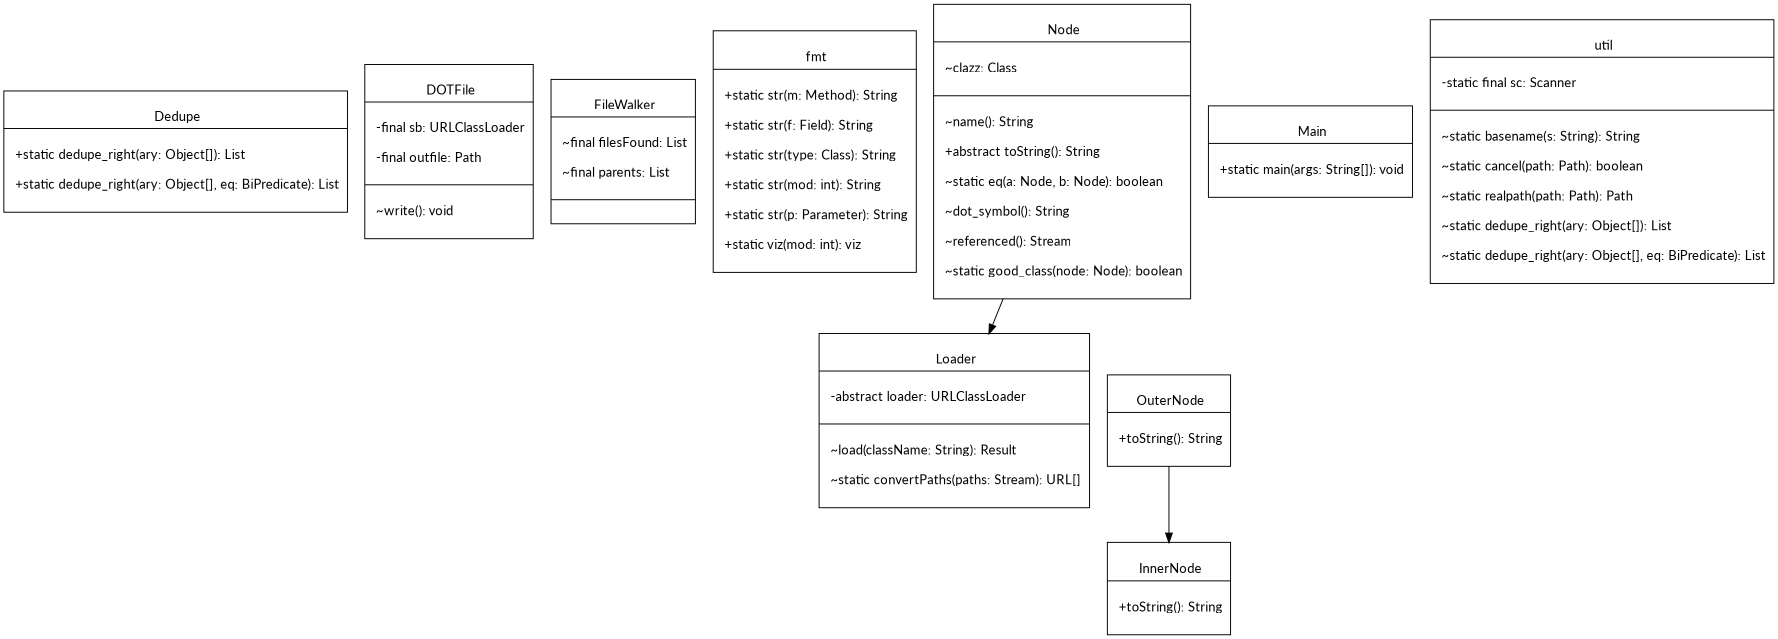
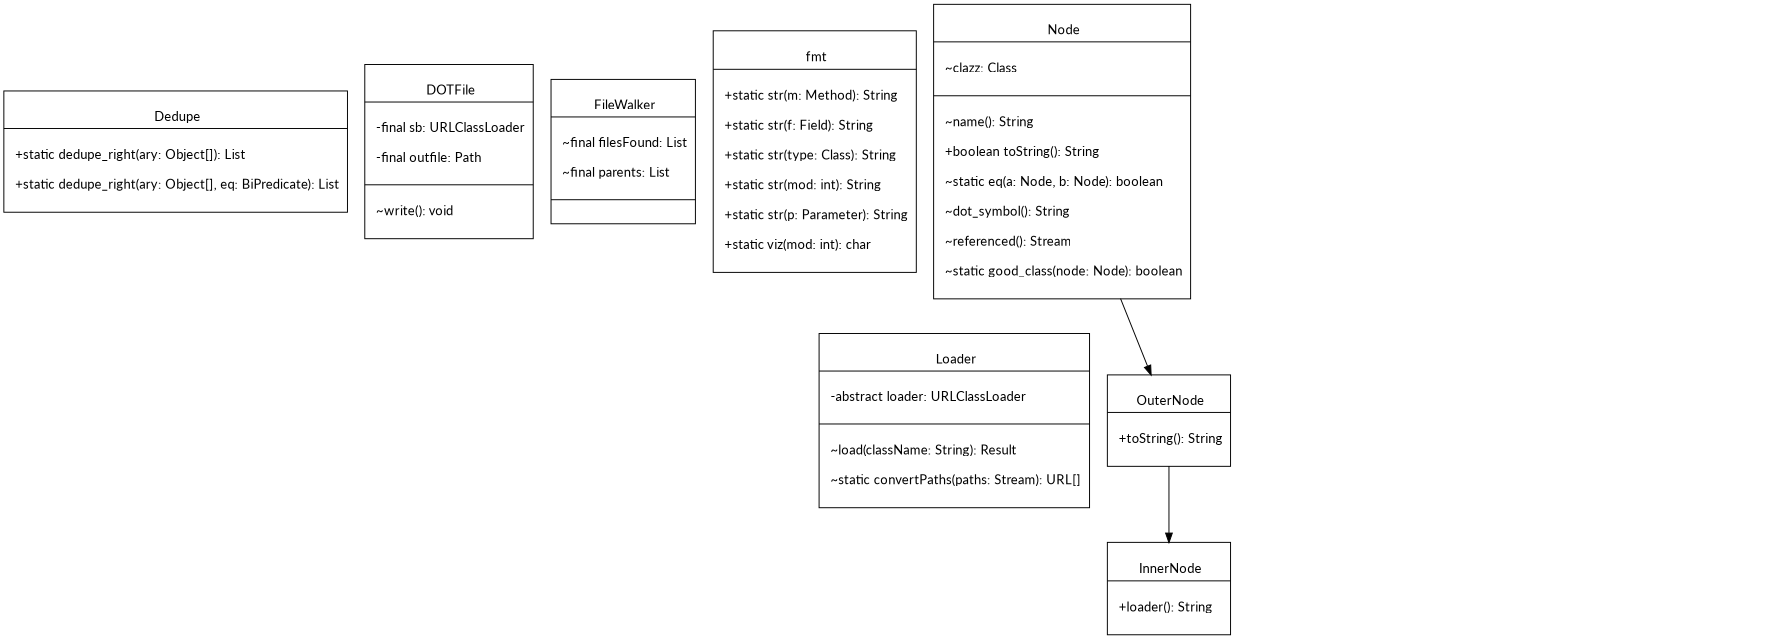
  digraph {
    fontname=Lato
    node [fontname=Lato fontsize=14 shape=record]
    edge [fontname=Lato]
    n1 [label="{\n         Dedupe\n         |\n         +static dedupe_right(ary: Object[]): List\l\n         +static dedupe_right(ary: Object[], eq: BiPredicate): List\l\n      }"]
    n2 [label="{\n         DOTFile\n         |\n         -final sb: URLClassLoader\l\n         -final outfile: Path\l\n         |\n         ~write(): void\l\n      }"]
    n3 [label="{\n         FileWalker\n         |\n         ~final filesFound: List\l\n         ~final parents: List\l\n         |\n      }"]
-   n4 [label="{\n         fmt\n         |\n         +static str(m: Method): String\l\n         +static str(f: Field): String\l\n         +static str(type: Class): String\l\n         +static str(mod: int): String\l\n         +static str(p: Parameter): String\l\n         +static viz(mod: int): viz\l\n      }"]
-   n5 [label="{\n         InnerNode\n         |\n         +toString(): String\l\n      }"]
+   n4 [label="{\n         fmt\n         |\n         +static str(m: Method): String\l\n         +static str(f: Field): String\l\n         +static str(type: Class): String\l\n         +static str(mod: int): String\l\n         +static str(p: Parameter): String\l\n         +static viz(mod: int): char\l\n      }"]
+   n5 [label="{\n         InnerNode\n         |\n         +loader(): String\l\n      }"]
    n6 [label="{\n         Loader\n         |\n         -abstract loader: URLClassLoader\l\n         |\n         ~load(className: String): Result\l\n         ~static convertPaths(paths: Stream): URL[]\l\n      }"]
-   n7 [label="{\n         Main\n         |\n         +static main(args: String[]): void\l\n      }"]
-   n8 [label="{\n         Node\n         |\n         ~clazz: Class\l\n         |\n         ~name(): String\l\n         +abstract toString(): String\l\n         ~static eq(a: Node, b: Node): boolean\l\n         ~dot_symbol(): String\l\n         ~referenced(): Stream\l\n         ~static good_class(node: Node): boolean\l\n      }"]
+   n8 [label="{\n         Node\n         |\n         ~clazz: Class\l\n         |\n         ~name(): String\l\n         +boolean toString(): String\l\n         ~static eq(a: Node, b: Node): boolean\l\n         ~dot_symbol(): String\l\n         ~referenced(): Stream\l\n         ~static good_class(node: Node): boolean\l\n      }"]
    n9 [label="{\n         OuterNode\n         |\n         +toString(): String\l\n      }"]
-   n10 [label="{\n         util\n         |\n         -static final sc: Scanner\l\n         |\n         ~static basename(s: String): String\l\n         ~static cancel(path: Path): boolean\l\n         ~static realpath(path: Path): Path\l\n         ~static dedupe_right(ary: Object[]): List\l\n         ~static dedupe_right(ary: Object[], eq: BiPredicate): List\l\n      }"]
-   n8 -> n6
+   n8 -> n9
    n9 -> n5
  }
